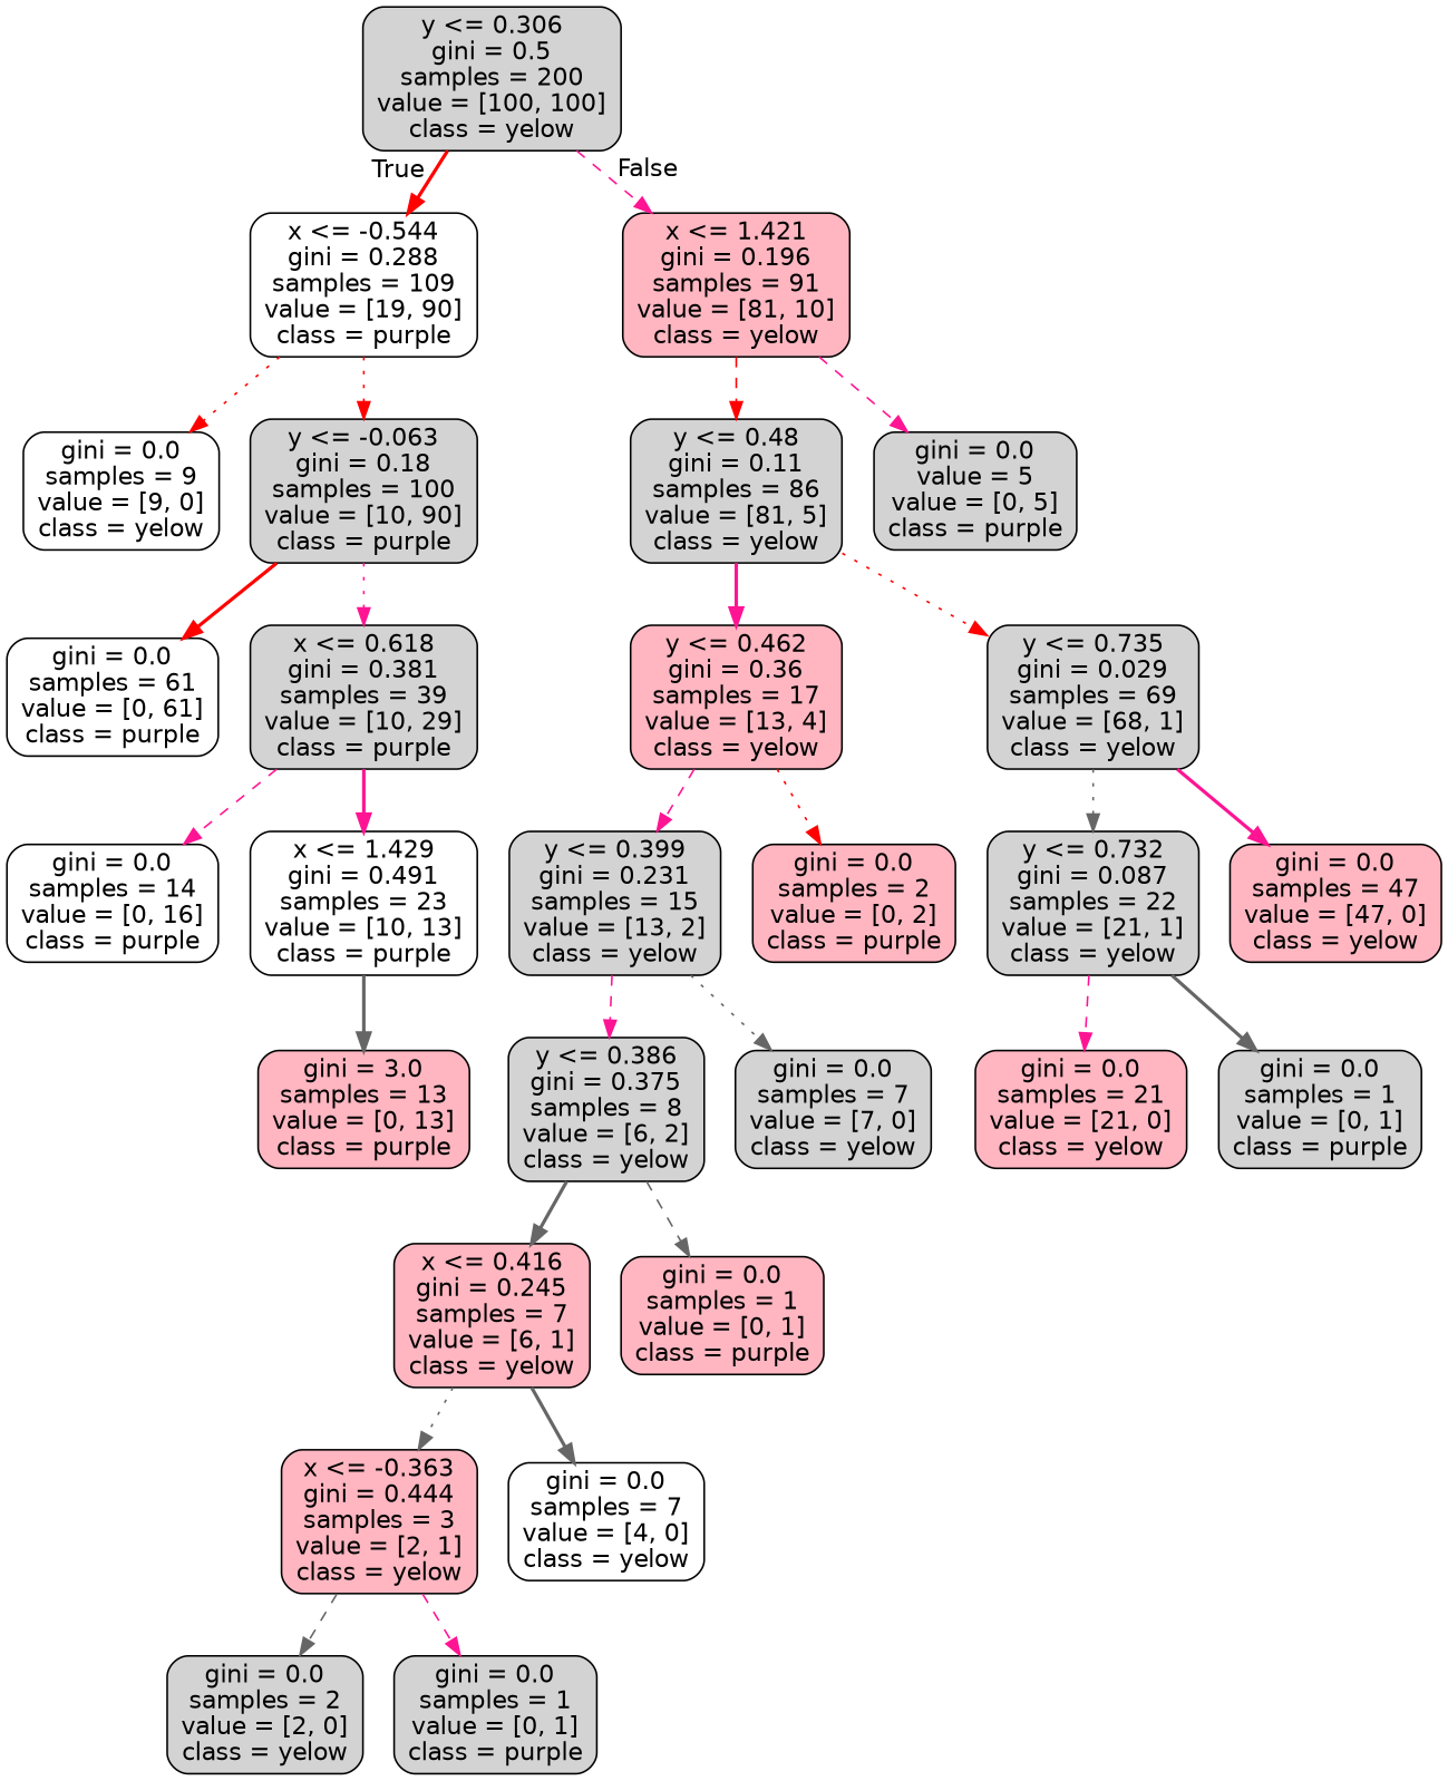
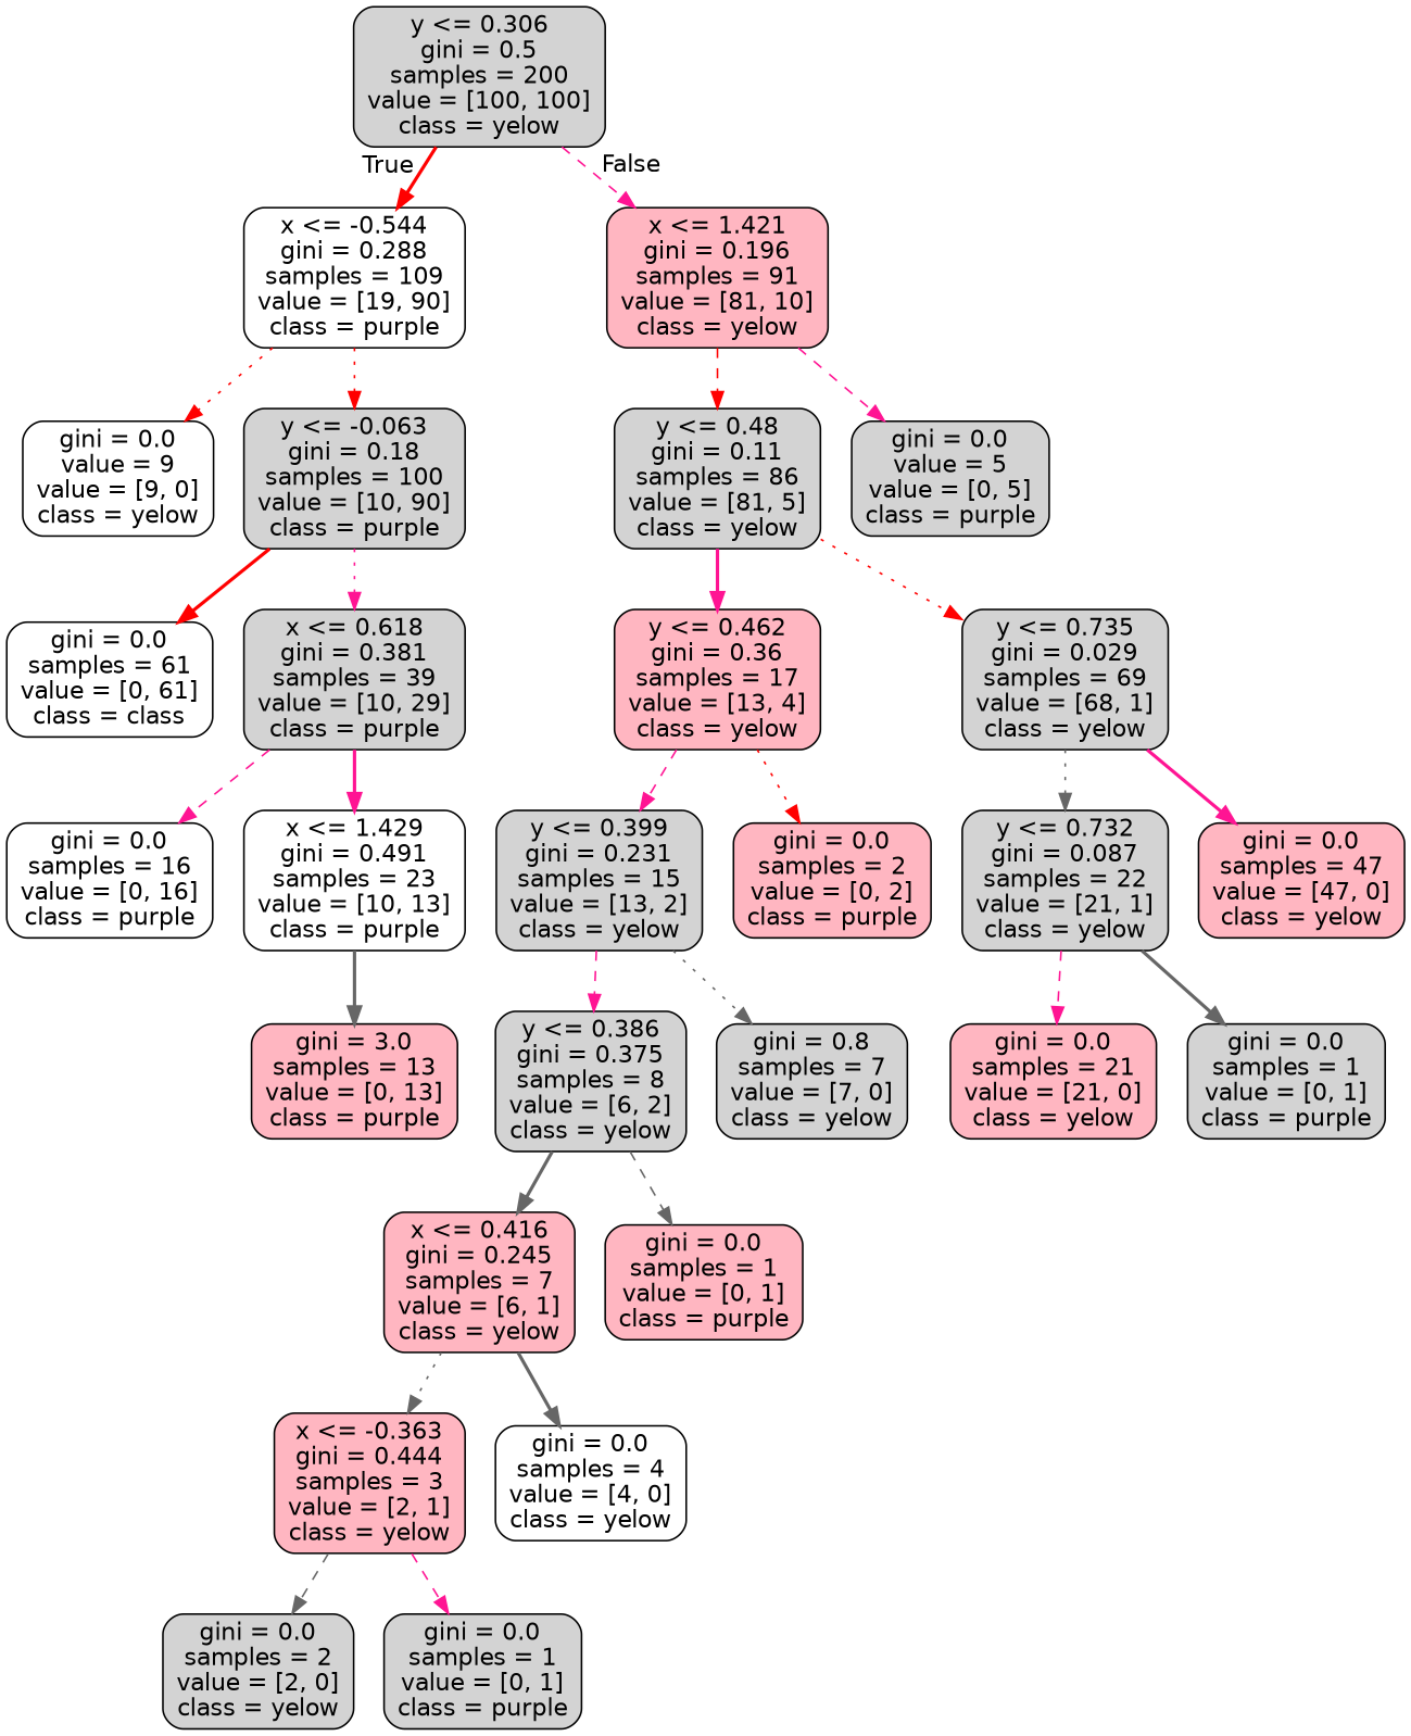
  digraph {
    node [color=black fillcolor=lightgrey fontname=helvetica shape=box style="filled, rounded"]
    edge [color=deeppink fontname=helvetica style=dashed]
    n1 [label="y <= 0.306\ngini = 0.5\nsamples = 200\nvalue = [100, 100]\nclass = yelow"]
    n2 [fillcolor=white label="x <= -0.544\ngini = 0.288\nsamples = 109\nvalue = [19, 90]\nclass = purple"]
    n3 [fillcolor=lightpink label="x <= 1.421\ngini = 0.196\nsamples = 91\nvalue = [81, 10]\nclass = yelow"]
-   n4 [fillcolor=white label="gini = 0.0\nsamples = 9\nvalue = [9, 0]\nclass = yelow"]
+   n4 [fillcolor=white label="gini = 0.0\nvalue = 9\nvalue = [9, 0]\nclass = yelow"]
    n5 [label="y <= -0.063\ngini = 0.18\nsamples = 100\nvalue = [10, 90]\nclass = purple"]
    n6 [label="y <= 0.48\ngini = 0.11\nsamples = 86\nvalue = [81, 5]\nclass = yelow"]
    n7 [label="gini = 0.0\nvalue = 5\nvalue = [0, 5]\nclass = purple"]
-   n8 [fillcolor=white label="gini = 0.0\nsamples = 61\nvalue = [0, 61]\nclass = purple"]
+   n8 [fillcolor=white label="gini = 0.0\nsamples = 61\nvalue = [0, 61]\nclass = class"]
    n9 [label="x <= 0.618\ngini = 0.381\nsamples = 39\nvalue = [10, 29]\nclass = purple"]
-   n10 [fillcolor=white label="gini = 0.0\nsamples = 14\nvalue = [0, 16]\nclass = purple"]
+   n10 [fillcolor=white label="gini = 0.0\nsamples = 16\nvalue = [0, 16]\nclass = purple"]
    n11 [fillcolor=white label="x <= 1.429\ngini = 0.491\nsamples = 23\nvalue = [10, 13]\nclass = purple"]
    n12 [fillcolor=lightpink label="gini = 3.0\nsamples = 13\nvalue = [0, 13]\nclass = purple"]
    n13 [fillcolor=lightpink label="y <= 0.462\ngini = 0.36\nsamples = 17\nvalue = [13, 4]\nclass = yelow"]
    n14 [label="y <= 0.735\ngini = 0.029\nsamples = 69\nvalue = [68, 1]\nclass = yelow"]
    n15 [label="y <= 0.399\ngini = 0.231\nsamples = 15\nvalue = [13, 2]\nclass = yelow"]
    n16 [fillcolor=lightpink label="gini = 0.0\nsamples = 2\nvalue = [0, 2]\nclass = purple"]
    n17 [label="y <= 0.732\ngini = 0.087\nsamples = 22\nvalue = [21, 1]\nclass = yelow"]
    n18 [fillcolor=lightpink label="gini = 0.0\nsamples = 47\nvalue = [47, 0]\nclass = yelow"]
    n19 [label="y <= 0.386\ngini = 0.375\nsamples = 8\nvalue = [6, 2]\nclass = yelow"]
-   n20 [label="gini = 0.0\nsamples = 7\nvalue = [7, 0]\nclass = yelow"]
+   n20 [label="gini = 0.8\nsamples = 7\nvalue = [7, 0]\nclass = yelow"]
    n21 [fillcolor=lightpink label="x <= 0.416\ngini = 0.245\nsamples = 7\nvalue = [6, 1]\nclass = yelow"]
    n22 [fillcolor=lightpink label="gini = 0.0\nsamples = 1\nvalue = [0, 1]\nclass = purple"]
    n23 [fillcolor=lightpink label="x <= -0.363\ngini = 0.444\nsamples = 3\nvalue = [2, 1]\nclass = yelow"]
-   n24 [fillcolor=white label="gini = 0.0\nsamples = 7\nvalue = [4, 0]\nclass = yelow"]
+   n24 [fillcolor=white label="gini = 0.0\nsamples = 4\nvalue = [4, 0]\nclass = yelow"]
    n25 [label="gini = 0.0\nsamples = 2\nvalue = [2, 0]\nclass = yelow"]
    n26 [label="gini = 0.0\nsamples = 1\nvalue = [0, 1]\nclass = purple"]
    n27 [fillcolor=lightpink label="gini = 0.0\nsamples = 21\nvalue = [21, 0]\nclass = yelow"]
    n28 [label="gini = 0.0\nsamples = 1\nvalue = [0, 1]\nclass = purple"]
    n1 -> n2 [color=red headlabel=True labelangle=45 labeldistance=2.5 style=bold]
    n1 -> n3 [headlabel=False labelangle=-45 labeldistance=2.5]
    n2 -> n4 [color=red style=dotted]
    n2 -> n5 [color=red style=dotted]
    n3 -> n6 [color=red]
    n3 -> n7
    n5 -> n8 [color=red style=bold]
    n5 -> n9 [style=dotted]
    n6 -> n13 [style=bold]
    n6 -> n14 [color=red style=dotted]
    n9 -> n10
    n9 -> n11 [style=bold]
    n11 -> n12 [color=gray40 style=bold]
    n13 -> n15
    n13 -> n16 [color=red style=dotted]
    n14 -> n17 [color=gray40 style=dotted]
    n14 -> n18 [style=bold]
    n15 -> n19
    n15 -> n20 [color=gray40 style=dotted]
    n17 -> n27
    n17 -> n28 [color=gray40 style=bold]
    n19 -> n21 [color=gray40 style=bold]
    n19 -> n22 [color=gray40]
    n21 -> n23 [color=gray40 style=dotted]
    n21 -> n24 [color=gray40 style=bold]
    n23 -> n25 [color=gray40]
    n23 -> n26
  }
